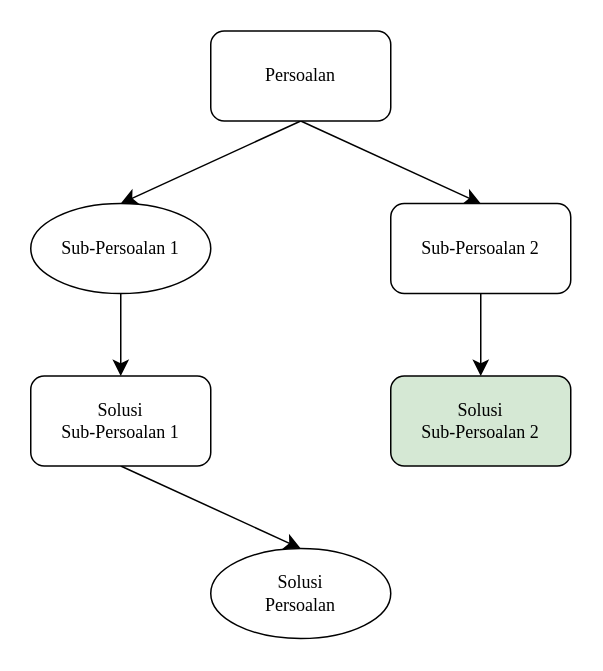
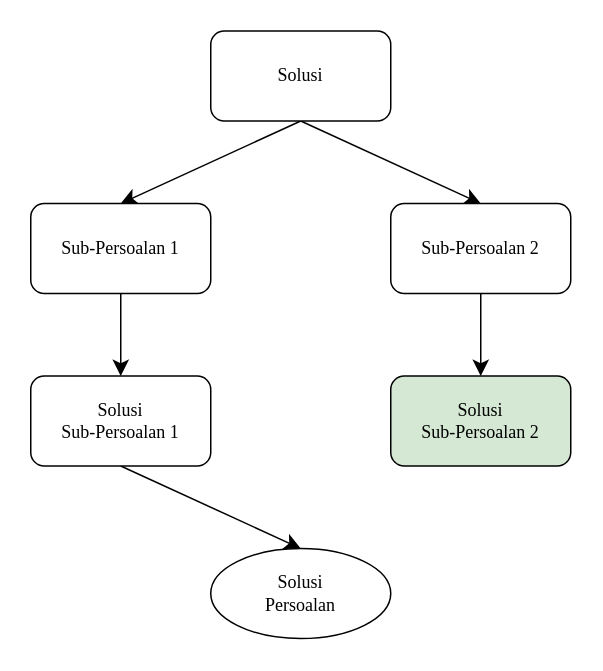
  <mxCell id="0" />
  <mxCell id="1" parent="0" />
  <mxCell id="2" style="edgeStyle=none;curved=1;rounded=0;orthogonalLoop=1;jettySize=auto;html=1;exitX=0.5;exitY=1;exitDx=0;exitDy=0;entryX=0.5;entryY=0;entryDx=0;entryDy=0;fontSize=12;startSize=8;endSize=8;" edge="1" parent="1" source="4" target="6"><mxGeometry relative="1" as="geometry" /></mxCell>
  <mxCell id="3" style="edgeStyle=none;curved=1;rounded=0;orthogonalLoop=1;jettySize=auto;html=1;exitX=0.5;exitY=1;exitDx=0;exitDy=0;entryX=0.5;entryY=0;entryDx=0;entryDy=0;fontSize=12;startSize=8;endSize=8;" edge="1" parent="1" source="4" target="8"><mxGeometry relative="1" as="geometry" /></mxCell>
- <mxCell id="4" value="&lt;div&gt;&lt;font face=&quot;Times New Roman&quot;&gt;Persoalan&lt;/font&gt;&lt;/div&gt;" style="rounded=1;whiteSpace=wrap;html=1;" vertex="1" parent="1"><mxGeometry x="140" y="20" width="120" height="60" as="geometry" /></mxCell>
+ <mxCell id="4" value="&lt;div&gt;&lt;font face=&quot;Times New Roman&quot;&gt;Solusi&lt;/font&gt;&lt;/div&gt;" style="rounded=1;whiteSpace=wrap;html=1;" vertex="1" parent="1"><mxGeometry x="140" y="20" width="120" height="60" as="geometry" /></mxCell>
  <mxCell id="5" style="edgeStyle=none;curved=1;rounded=0;orthogonalLoop=1;jettySize=auto;html=1;exitX=0.5;exitY=1;exitDx=0;exitDy=0;entryX=0.5;entryY=0;entryDx=0;entryDy=0;fontSize=12;startSize=8;endSize=8;" edge="1" parent="1" source="6" target="10"><mxGeometry relative="1" as="geometry" /></mxCell>
- <mxCell id="6" value="&lt;div&gt;&lt;font face=&quot;Times New Roman&quot;&gt;Sub-Persoalan 1&lt;/font&gt;&lt;/div&gt;" style="ellipse;whiteSpace=wrap;html=1;" vertex="1" parent="1"><mxGeometry x="20" y="135" width="120" height="60" as="geometry" /></mxCell>
+ <mxCell id="6" value="&lt;div&gt;&lt;font face=&quot;Times New Roman&quot;&gt;Sub-Persoalan 1&lt;/font&gt;&lt;/div&gt;" style="rounded=1;whiteSpace=wrap;html=1;" vertex="1" parent="1"><mxGeometry x="20" y="135" width="120" height="60" as="geometry" /></mxCell>
  <mxCell id="7" style="edgeStyle=none;curved=1;rounded=0;orthogonalLoop=1;jettySize=auto;html=1;exitX=0.5;exitY=1;exitDx=0;exitDy=0;entryX=0.5;entryY=0;entryDx=0;entryDy=0;fontSize=12;startSize=8;endSize=8;" edge="1" parent="1" source="8" target="11"><mxGeometry relative="1" as="geometry" /></mxCell>
  <mxCell id="8" value="&lt;div&gt;&lt;font face=&quot;Times New Roman&quot;&gt;Sub-Persoalan 2&lt;/font&gt;&lt;/div&gt;" style="rounded=1;whiteSpace=wrap;html=1;" vertex="1" parent="1"><mxGeometry x="260" y="135" width="120" height="60" as="geometry" /></mxCell>
  <mxCell id="9" style="edgeStyle=none;curved=1;rounded=0;orthogonalLoop=1;jettySize=auto;html=1;exitX=0.5;exitY=1;exitDx=0;exitDy=0;entryX=0.5;entryY=0;entryDx=0;entryDy=0;fontSize=12;startSize=8;endSize=8;" edge="1" parent="1" source="10" target="12"><mxGeometry relative="1" as="geometry" /></mxCell>
  <mxCell id="10" value="&lt;div&gt;&lt;font face=&quot;Times New Roman&quot;&gt;Solusi&lt;/font&gt;&lt;/div&gt;&lt;div&gt;&lt;font face=&quot;Times New Roman&quot;&gt;Sub-Persoalan 1&lt;/font&gt;&lt;/div&gt;" style="rounded=1;whiteSpace=wrap;html=1;" vertex="1" parent="1"><mxGeometry x="20" y="250" width="120" height="60" as="geometry" /></mxCell>
  <mxCell id="11" value="&lt;div&gt;&lt;font face=&quot;Times New Roman&quot;&gt;Solusi&lt;/font&gt;&lt;/div&gt;&lt;div&gt;&lt;font face=&quot;Times New Roman&quot;&gt;Sub-Persoalan 2&lt;/font&gt;&lt;/div&gt;" style="rounded=1;whiteSpace=wrap;html=1;fillColor=#d5e8d4;" vertex="1" parent="1"><mxGeometry x="260" y="250" width="120" height="60" as="geometry" /></mxCell>
  <mxCell id="12" value="&lt;div&gt;&lt;font face=&quot;Times New Roman&quot;&gt;Solusi&lt;/font&gt;&lt;/div&gt;&lt;div&gt;&lt;font face=&quot;Times New Roman&quot;&gt;Persoalan&lt;/font&gt;&lt;/div&gt;" style="ellipse;whiteSpace=wrap;html=1;" vertex="1" parent="1"><mxGeometry x="140" y="365" width="120" height="60" as="geometry" /></mxCell>
